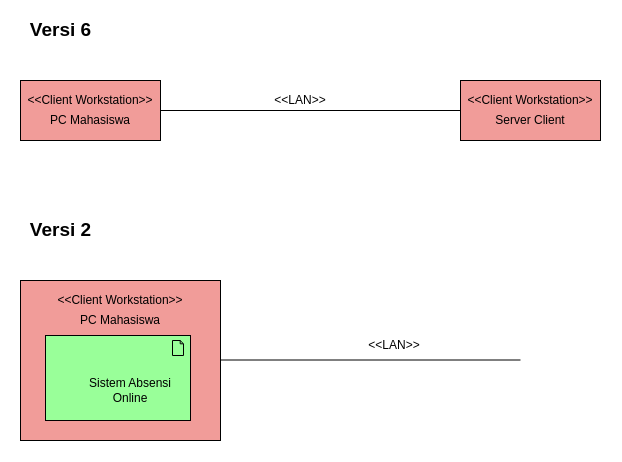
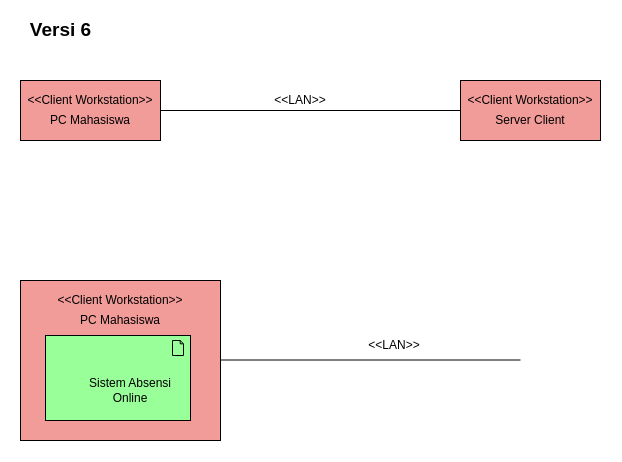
  <mxCell id="0" />
  <mxCell id="1" parent="0" />
  <mxCell id="2" value="&lt;b&gt;&lt;font style=&quot;font-size: 19px&quot;&gt;Versi 6&lt;/font&gt;&lt;/b&gt;" style="text;html=1;resizable=0;autosize=1;align=center;verticalAlign=middle;points=[];fillColor=none;strokeColor=none;rounded=0;" vertex="1" parent="1"><mxGeometry x="20" y="20" width="80" height="20" as="geometry" /></mxCell>
  <mxCell id="3" value="" style="rounded=0;whiteSpace=wrap;html=1;fillColor=#F19C99;" vertex="1" parent="1"><mxGeometry x="20" y="80" width="140" height="60" as="geometry" /></mxCell>
  <mxCell id="4" value="&amp;lt;&amp;lt;Client Workstation&amp;gt;&amp;gt;" style="text;html=1;strokeColor=none;fillColor=none;align=center;verticalAlign=middle;whiteSpace=wrap;rounded=0;" vertex="1" parent="1"><mxGeometry x="20" y="90" width="140" height="20" as="geometry" /></mxCell>
  <mxCell id="5" value="PC Mahasiswa" style="text;html=1;strokeColor=none;fillColor=none;align=center;verticalAlign=middle;whiteSpace=wrap;rounded=0;" vertex="1" parent="1"><mxGeometry x="40" y="110" width="100" height="20" as="geometry" /></mxCell>
  <mxCell id="6" value="" style="endArrow=none;html=1;" edge="1" parent="1"><mxGeometry width="50" height="50" relative="1" as="geometry"><mxPoint x="160" y="110" as="sourcePoint" /><mxPoint x="460" y="110" as="targetPoint" /></mxGeometry></mxCell>
  <mxCell id="7" value="&amp;lt;&amp;lt;LAN&amp;gt;&amp;gt;" style="text;html=1;strokeColor=none;fillColor=none;align=center;verticalAlign=middle;whiteSpace=wrap;rounded=0;" vertex="1" parent="1"><mxGeometry x="280" y="90" width="40" height="20" as="geometry" /></mxCell>
  <mxCell id="8" value="" style="rounded=0;whiteSpace=wrap;html=1;fillColor=#F19C99;" vertex="1" parent="1"><mxGeometry x="460" y="80" width="140" height="60" as="geometry" /></mxCell>
  <mxCell id="9" value="&amp;lt;&amp;lt;Client Workstation&amp;gt;&amp;gt;" style="text;html=1;strokeColor=none;fillColor=none;align=center;verticalAlign=middle;whiteSpace=wrap;rounded=0;" vertex="1" parent="1"><mxGeometry x="460" y="90" width="140" height="20" as="geometry" /></mxCell>
  <mxCell id="10" value="Server Client" style="text;html=1;strokeColor=none;fillColor=none;align=center;verticalAlign=middle;whiteSpace=wrap;rounded=0;" vertex="1" parent="1"><mxGeometry x="480" y="110" width="100" height="20" as="geometry" /></mxCell>
- <mxCell id="11" value="&lt;b&gt;&lt;font style=&quot;font-size: 19px&quot;&gt;Versi 2&lt;br&gt;&lt;/font&gt;&lt;/b&gt;" style="text;html=1;resizable=0;autosize=1;align=center;verticalAlign=middle;points=[];fillColor=none;strokeColor=none;rounded=0;" vertex="1" parent="1"><mxGeometry x="20" y="220" width="80" height="20" as="geometry" /></mxCell>
  <mxCell id="12" value="" style="rounded=0;whiteSpace=wrap;html=1;fillColor=#F19C99;" vertex="1" parent="1"><mxGeometry x="20" y="280" width="200" height="160" as="geometry" /></mxCell>
  <mxCell id="13" value="&amp;lt;&amp;lt;Client Workstation&amp;gt;&amp;gt;" style="text;html=1;strokeColor=none;fillColor=none;align=center;verticalAlign=middle;whiteSpace=wrap;rounded=0;" vertex="1" parent="1"><mxGeometry x="50" y="290" width="140" height="20" as="geometry" /></mxCell>
  <mxCell id="14" value="PC Mahasiswa" style="text;html=1;strokeColor=none;fillColor=none;align=center;verticalAlign=middle;whiteSpace=wrap;rounded=0;" vertex="1" parent="1"><mxGeometry x="70" y="310" width="100" height="20" as="geometry" /></mxCell>
  <mxCell id="15" value="" style="html=1;outlineConnect=0;whiteSpace=wrap;fillColor=#99ff99;shape=mxgraph.archimate.application;appType=artifact" vertex="1" parent="1"><mxGeometry x="45" y="335" width="145" height="85" as="geometry" /></mxCell>
  <mxCell id="16" value="Sistem Absensi Online" style="text;html=1;strokeColor=none;fillColor=none;align=center;verticalAlign=middle;whiteSpace=wrap;rounded=0;" vertex="1" parent="1"><mxGeometry x="80" y="380" width="100" height="20" as="geometry" /></mxCell>
  <mxCell id="17" value="" style="endArrow=none;html=1;" edge="1" parent="1"><mxGeometry width="50" height="50" relative="1" as="geometry"><mxPoint x="220" y="359.5" as="sourcePoint" /><mxPoint x="520" y="359.5" as="targetPoint" /></mxGeometry></mxCell>
  <mxCell id="18" value="&amp;lt;&amp;lt;LAN&amp;gt;&amp;gt;" style="text;html=1;strokeColor=none;fillColor=none;align=center;verticalAlign=middle;whiteSpace=wrap;rounded=0;" vertex="1" parent="1"><mxGeometry x="374" y="335" width="40" height="20" as="geometry" /></mxCell>
